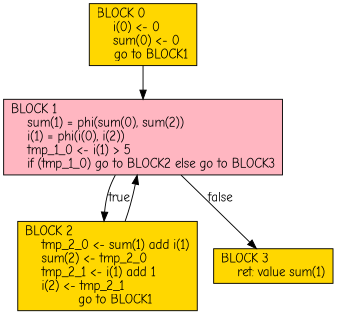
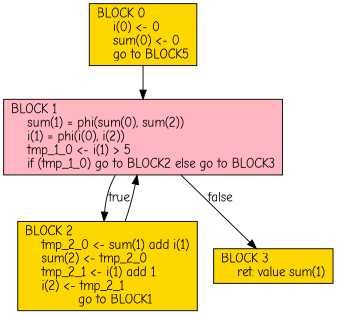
  digraph {
    fontname="Comic Neue"
    node [nojustify=false shape=box style=filled fillcolor=gold fontname="Comic Neue"]
    edge [fontname="Comic Neue"]
-   n1 [label="BLOCK 0\l    i(0) <- 0\l    sum(0) <- 0\l    go to BLOCK1"]
+   n1 [label="BLOCK 0\l    i(0) <- 0\l    sum(0) <- 0\l    go to BLOCK5"]
    n2 [label="BLOCK 1\l    sum(1) = phi(sum(0), sum(2))\l    i(1) = phi(i(0), i(2))\l    tmp_1_0 <- i(1) > 5\l    if (tmp_1_0) go to BLOCK2 else go to BLOCK3" fillcolor=lightpink]
    n3 [label="BLOCK 2\l    tmp_2_0 <- sum(1) add i(1)\l    sum(2) <- tmp_2_0\l    tmp_2_1 <- i(1) add 1\l    i(2) <- tmp_2_1\l    go to BLOCK1"]
    n4 [label="BLOCK 3\l    ret: value sum(1)"]
    n1 -> n2
    n2 -> n3 [label=true]
    n2 -> n4 [label=false]
    n3 -> n2
  }
